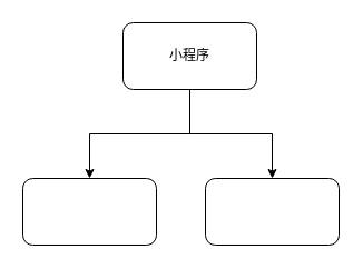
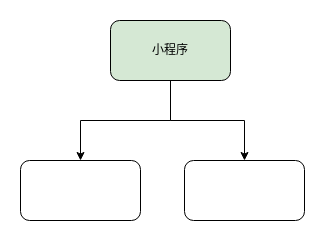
  <mxCell id="0" />
  <mxCell id="1" parent="0" />
  <mxCell id="2" value="" style="edgeStyle=orthogonalEdgeStyle;rounded=0;orthogonalLoop=1;jettySize=auto;html=1;" edge="1" parent="1" source="4" target="5"><mxGeometry relative="1" as="geometry" /></mxCell>
  <mxCell id="3" style="edgeStyle=orthogonalEdgeStyle;rounded=0;orthogonalLoop=1;jettySize=auto;html=1;" edge="1" parent="1" source="4" target="6"><mxGeometry relative="1" as="geometry" /></mxCell>
- <mxCell id="4" value="小程序" style="rounded=1;whiteSpace=wrap;html=1;" vertex="1" parent="1"><mxGeometry x="110" y="20" width="120" height="60" as="geometry" /></mxCell>
+ <mxCell id="4" value="小程序" style="rounded=1;whiteSpace=wrap;html=1;fillColor=#d5e8d4;" vertex="1" parent="1"><mxGeometry x="110" y="20" width="120" height="60" as="geometry" /></mxCell>
  <mxCell id="5" value="" style="rounded=1;whiteSpace=wrap;html=1;" vertex="1" parent="1"><mxGeometry x="20" y="160" width="120" height="60" as="geometry" /></mxCell>
  <mxCell id="6" value="" style="rounded=1;whiteSpace=wrap;html=1;" vertex="1" parent="1"><mxGeometry x="184" y="160" width="120" height="60" as="geometry" /></mxCell>
